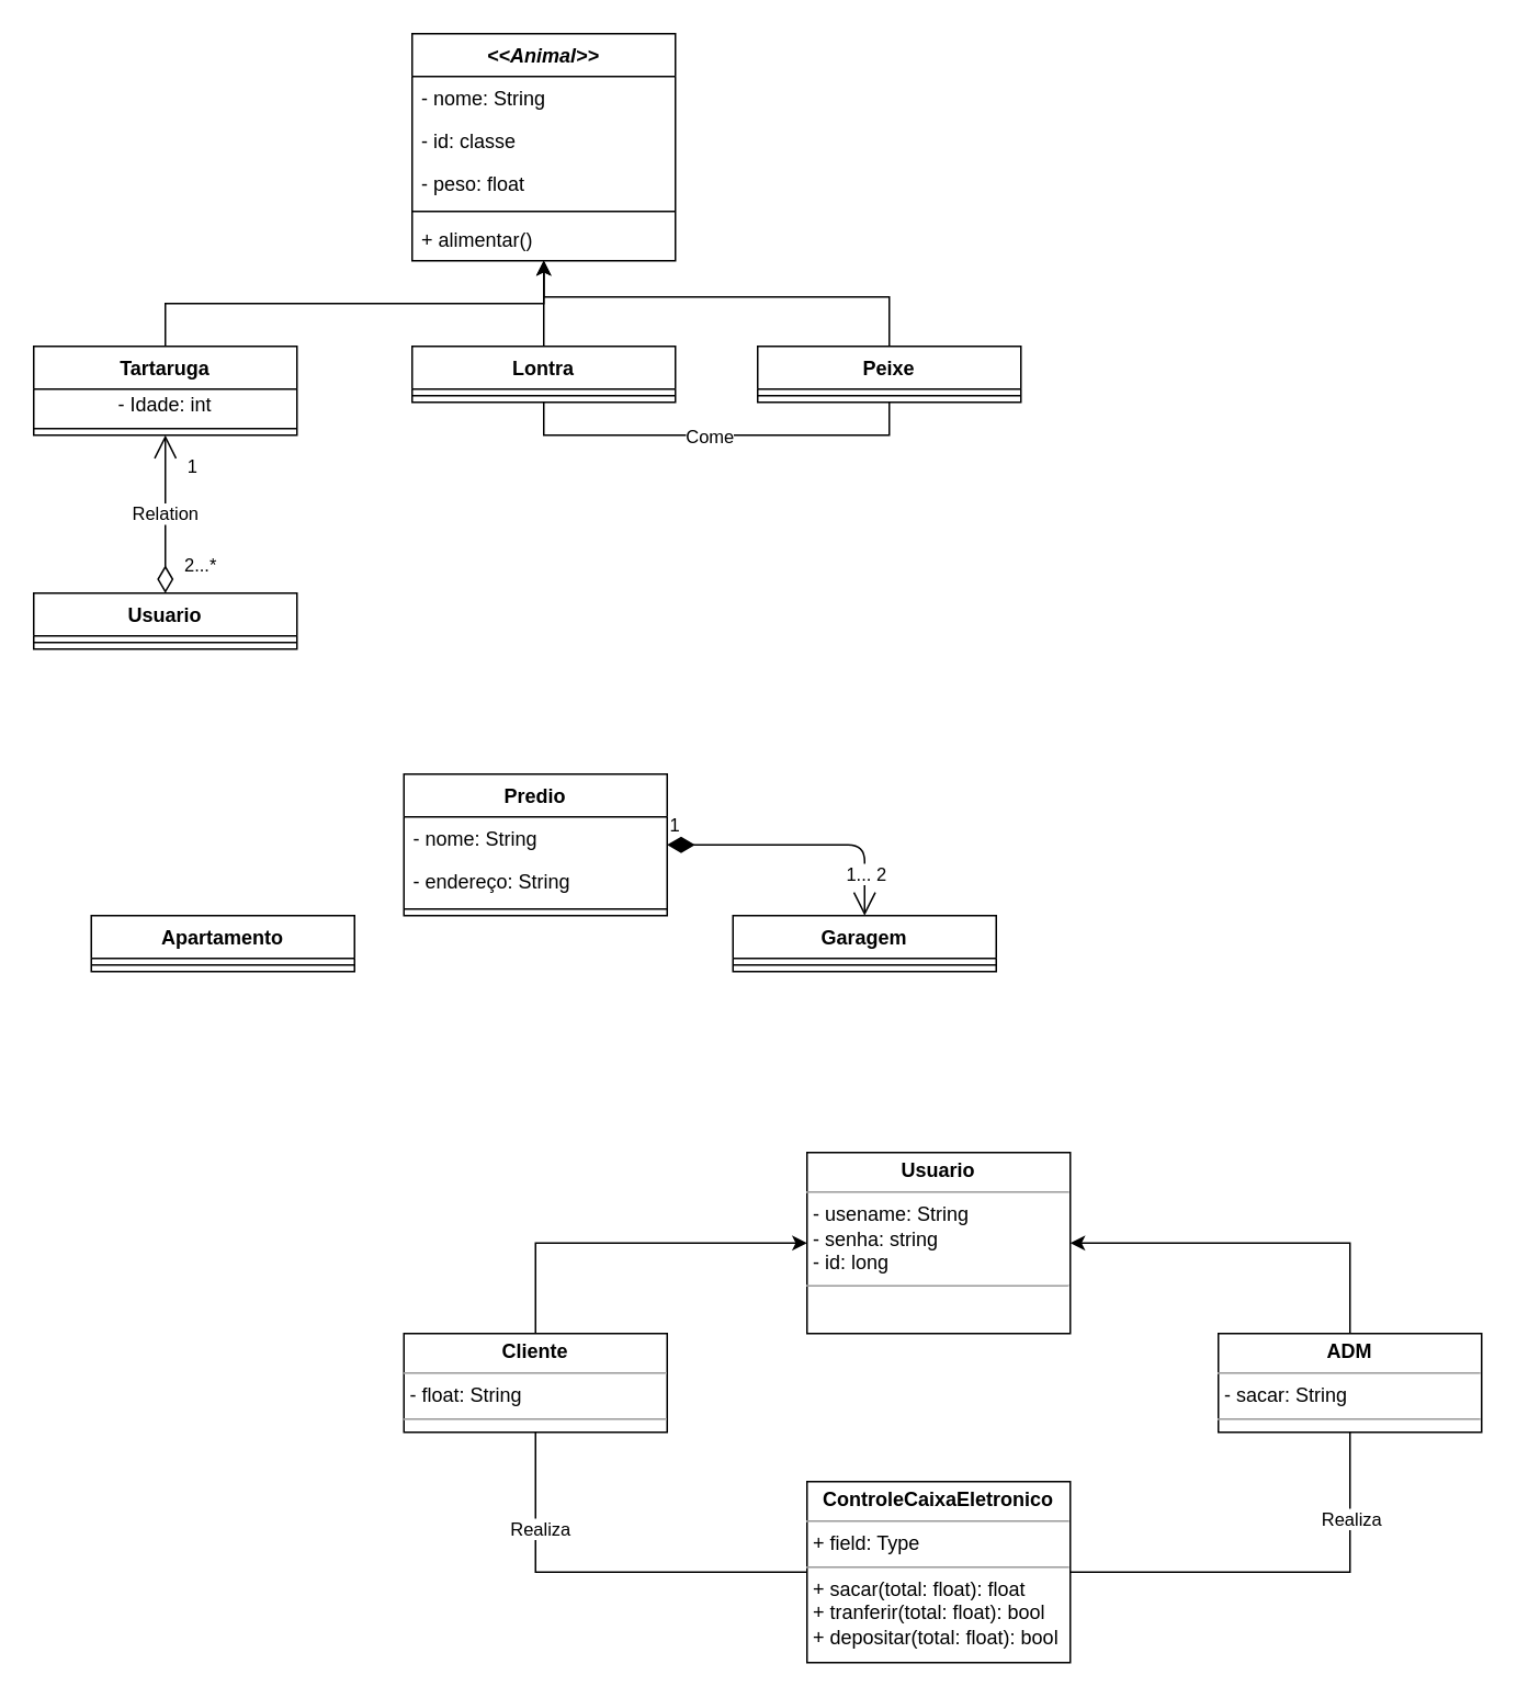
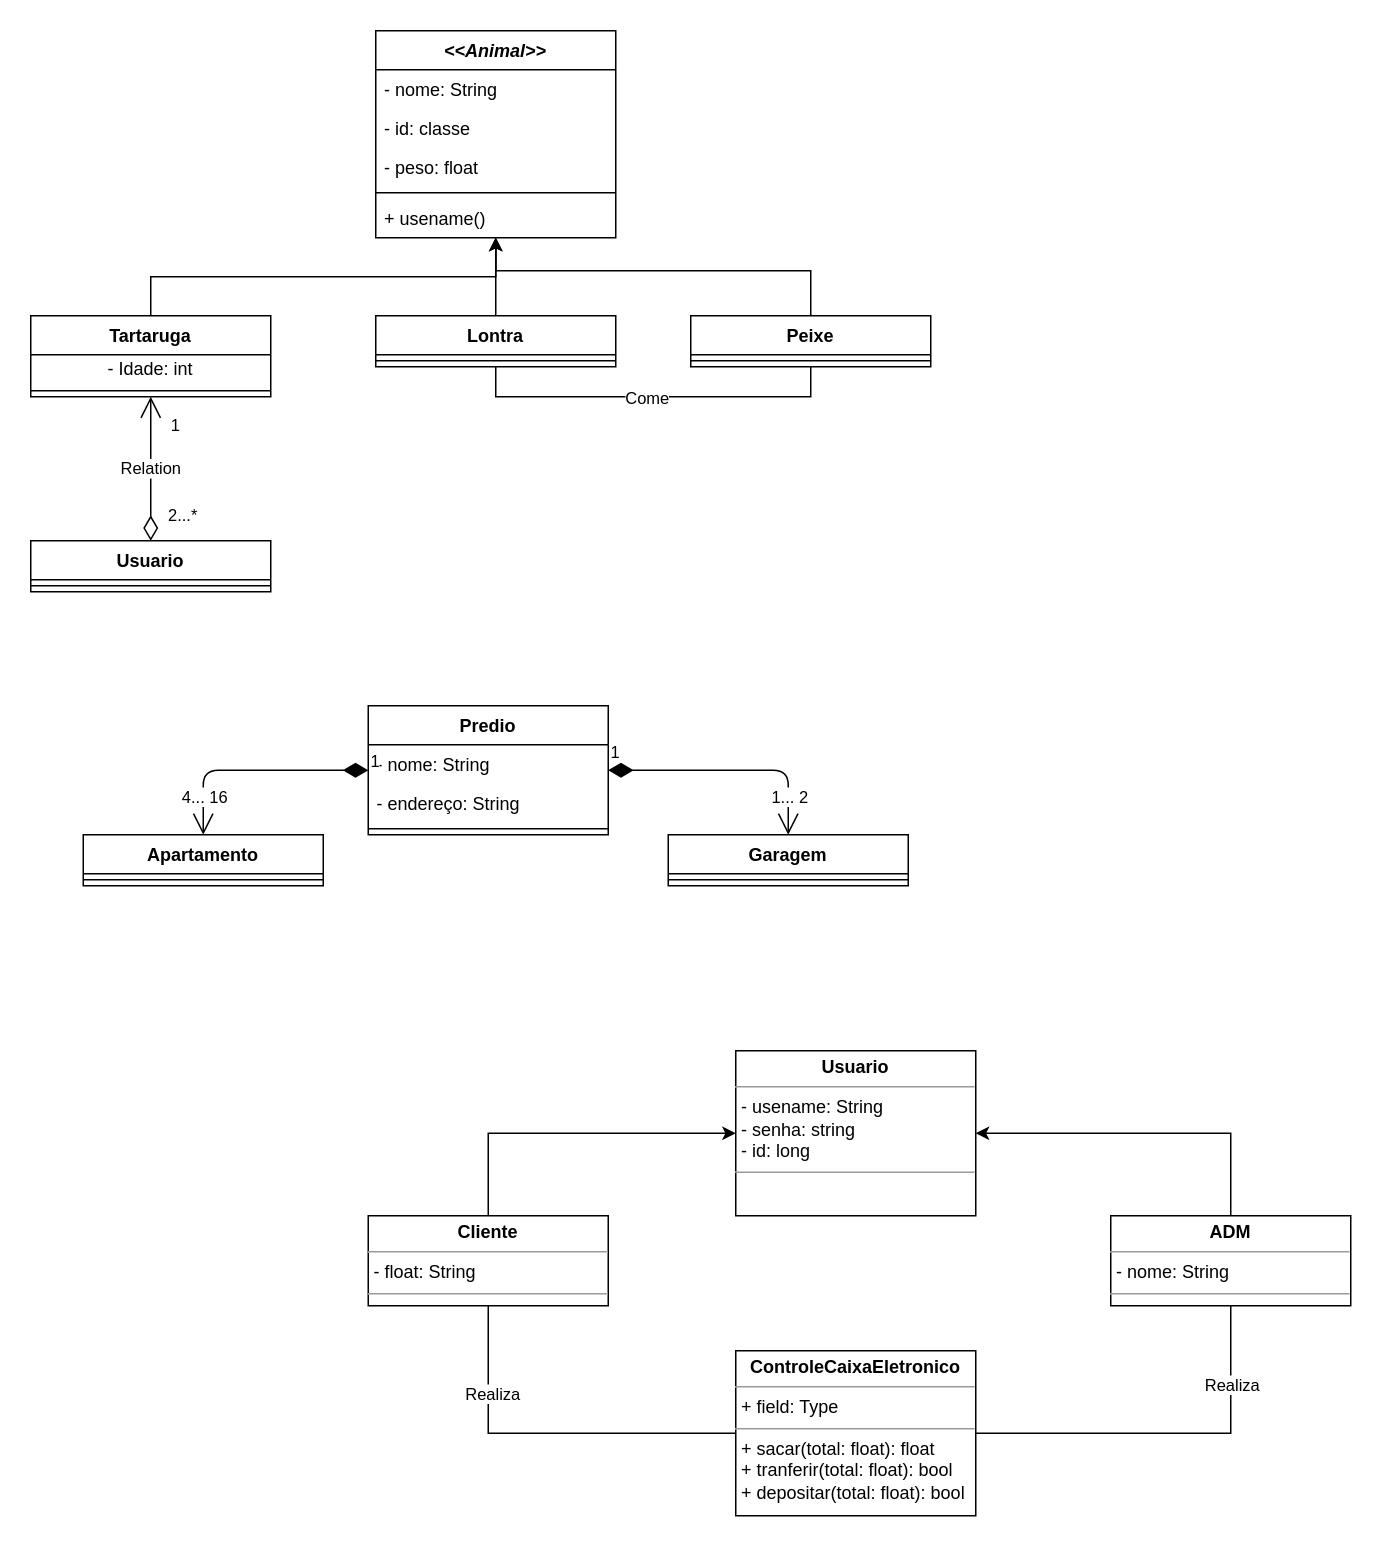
  <mxCell id="0" />
  <mxCell id="1" parent="0" />
  <mxCell id="2" value="&lt;&lt;Animal&gt;&gt;" style="swimlane;fontStyle=3;align=center;verticalAlign=top;childLayout=stackLayout;horizontal=1;startSize=26;horizontalStack=0;resizeParent=1;resizeParentMax=0;resizeLast=0;collapsible=1;marginBottom=0;fontFamily=Helvetica;" parent="1" vertex="1"><mxGeometry x="250" y="20" width="160" height="138" as="geometry"><mxRectangle x="290" y="160" width="70" height="26" as="alternateBounds" /></mxGeometry></mxCell>
  <mxCell id="3" value="- nome: String" style="text;strokeColor=none;fillColor=none;align=left;verticalAlign=top;spacingLeft=4;spacingRight=4;overflow=hidden;rotatable=0;points=[[0,0.5],[1,0.5]];portConstraint=eastwest;fontFamily=Helvetica;" parent="2" vertex="1"><mxGeometry y="26" width="160" height="26" as="geometry" /></mxCell>
  <mxCell id="4" value="- id: classe&#10;" style="text;strokeColor=none;fillColor=none;align=left;verticalAlign=top;spacingLeft=4;spacingRight=4;overflow=hidden;rotatable=0;points=[[0,0.5],[1,0.5]];portConstraint=eastwest;fontFamily=Helvetica;" parent="2" vertex="1"><mxGeometry y="52" width="160" height="26" as="geometry" /></mxCell>
  <mxCell id="5" value="- peso: float&#10;" style="text;strokeColor=none;fillColor=none;align=left;verticalAlign=top;spacingLeft=4;spacingRight=4;overflow=hidden;rotatable=0;points=[[0,0.5],[1,0.5]];portConstraint=eastwest;fontFamily=Helvetica;" parent="2" vertex="1"><mxGeometry y="78" width="160" height="26" as="geometry" /></mxCell>
  <mxCell id="6" value="" style="line;strokeWidth=1;fillColor=none;align=left;verticalAlign=middle;spacingTop=-1;spacingLeft=3;spacingRight=3;rotatable=0;labelPosition=right;points=[];portConstraint=eastwest;fontFamily=Helvetica;" parent="2" vertex="1"><mxGeometry y="104" width="160" height="8" as="geometry" /></mxCell>
- <mxCell id="7" value="+ alimentar()" style="text;strokeColor=none;fillColor=none;align=left;verticalAlign=top;spacingLeft=4;spacingRight=4;overflow=hidden;rotatable=0;points=[[0,0.5],[1,0.5]];portConstraint=eastwest;fontFamily=Helvetica;" parent="2" vertex="1"><mxGeometry y="112" width="160" height="26" as="geometry" /></mxCell>
+ <mxCell id="7" value="+ usename()" style="text;strokeColor=none;fillColor=none;align=left;verticalAlign=top;spacingLeft=4;spacingRight=4;overflow=hidden;rotatable=0;points=[[0,0.5],[1,0.5]];portConstraint=eastwest;fontFamily=Helvetica;" parent="2" vertex="1"><mxGeometry y="112" width="160" height="26" as="geometry" /></mxCell>
  <mxCell id="8" style="edgeStyle=orthogonalEdgeStyle;rounded=0;orthogonalLoop=1;jettySize=auto;html=1;fontFamily=Helvetica;exitX=0.5;exitY=0;exitDx=0;exitDy=0;" parent="1" source="9" target="2" edge="1"><mxGeometry relative="1" as="geometry" /></mxCell>
  <mxCell id="9" value="Tartaruga" style="swimlane;fontStyle=1;align=center;verticalAlign=top;childLayout=stackLayout;horizontal=1;startSize=26;horizontalStack=0;resizeParent=1;resizeParentMax=0;resizeLast=0;collapsible=1;marginBottom=0;fontFamily=Helvetica;" parent="1" vertex="1"><mxGeometry x="20" y="210" width="160" height="54" as="geometry"><mxRectangle x="290" y="160" width="70" height="26" as="alternateBounds" /></mxGeometry></mxCell>
  <mxCell id="10" value="- Idade: int" style="text;html=1;strokeColor=none;fillColor=none;align=center;verticalAlign=middle;whiteSpace=wrap;rounded=0;fontFamily=Helvetica;" parent="9" vertex="1"><mxGeometry y="26" width="160" height="20" as="geometry" /></mxCell>
  <mxCell id="11" value="" style="line;strokeWidth=1;fillColor=none;align=left;verticalAlign=middle;spacingTop=-1;spacingLeft=3;spacingRight=3;rotatable=0;labelPosition=right;points=[];portConstraint=eastwest;fontFamily=Helvetica;" parent="9" vertex="1"><mxGeometry y="46" width="160" height="8" as="geometry" /></mxCell>
  <mxCell id="12" style="edgeStyle=orthogonalEdgeStyle;rounded=0;orthogonalLoop=1;jettySize=auto;html=1;fontFamily=Helvetica;" parent="1" source="15" target="2" edge="1"><mxGeometry relative="1" as="geometry" /></mxCell>
  <mxCell id="13" style="edgeStyle=orthogonalEdgeStyle;rounded=0;orthogonalLoop=1;jettySize=auto;html=1;exitX=0.5;exitY=1;exitDx=0;exitDy=0;entryX=0.5;entryY=1;entryDx=0;entryDy=0;fontFamily=Helvetica;endArrow=none;endFill=0;" parent="1" source="15" target="18" edge="1"><mxGeometry relative="1" as="geometry" /></mxCell>
  <mxCell id="14" value="Come" style="edgeLabel;html=1;align=center;verticalAlign=middle;resizable=0;points=[];fontFamily=Helvetica;" parent="13" vertex="1" connectable="0"><mxGeometry x="0.105" y="1" relative="1" as="geometry"><mxPoint x="-18" y="1" as="offset" /></mxGeometry></mxCell>
  <mxCell id="15" value="Lontra" style="swimlane;fontStyle=1;align=center;verticalAlign=top;childLayout=stackLayout;horizontal=1;startSize=26;horizontalStack=0;resizeParent=1;resizeParentMax=0;resizeLast=0;collapsible=1;marginBottom=0;fontFamily=Helvetica;" parent="1" vertex="1"><mxGeometry x="250" y="210" width="160" height="34" as="geometry"><mxRectangle x="290" y="160" width="70" height="26" as="alternateBounds" /></mxGeometry></mxCell>
  <mxCell id="16" value="" style="line;strokeWidth=1;fillColor=none;align=left;verticalAlign=middle;spacingTop=-1;spacingLeft=3;spacingRight=3;rotatable=0;labelPosition=right;points=[];portConstraint=eastwest;fontFamily=Helvetica;" parent="15" vertex="1"><mxGeometry y="26" width="160" height="8" as="geometry" /></mxCell>
  <mxCell id="17" style="edgeStyle=orthogonalEdgeStyle;rounded=0;orthogonalLoop=1;jettySize=auto;html=1;fontFamily=Helvetica;" parent="1" source="18" target="2" edge="1"><mxGeometry relative="1" as="geometry"><Array as="points"><mxPoint x="540" y="180" /><mxPoint x="330" y="180" /></Array></mxGeometry></mxCell>
  <mxCell id="18" value="Peixe" style="swimlane;fontStyle=1;align=center;verticalAlign=top;childLayout=stackLayout;horizontal=1;startSize=26;horizontalStack=0;resizeParent=1;resizeParentMax=0;resizeLast=0;collapsible=1;marginBottom=0;fontFamily=Helvetica;" parent="1" vertex="1"><mxGeometry x="460" y="210" width="160" height="34" as="geometry"><mxRectangle x="290" y="160" width="70" height="26" as="alternateBounds" /></mxGeometry></mxCell>
  <mxCell id="19" value="" style="line;strokeWidth=1;fillColor=none;align=left;verticalAlign=middle;spacingTop=-1;spacingLeft=3;spacingRight=3;rotatable=0;labelPosition=right;points=[];portConstraint=eastwest;fontFamily=Helvetica;" parent="18" vertex="1"><mxGeometry y="26" width="160" height="8" as="geometry" /></mxCell>
  <mxCell id="20" value="Usuario" style="swimlane;fontStyle=1;align=center;verticalAlign=top;childLayout=stackLayout;horizontal=1;startSize=26;horizontalStack=0;resizeParent=1;resizeParentMax=0;resizeLast=0;collapsible=1;marginBottom=0;fontFamily=Helvetica;" parent="1" vertex="1"><mxGeometry x="20" y="360" width="160" height="34" as="geometry"><mxRectangle x="290" y="160" width="70" height="26" as="alternateBounds" /></mxGeometry></mxCell>
  <mxCell id="21" value="" style="line;strokeWidth=1;fillColor=none;align=left;verticalAlign=middle;spacingTop=-1;spacingLeft=3;spacingRight=3;rotatable=0;labelPosition=right;points=[];portConstraint=eastwest;fontFamily=Helvetica;" parent="20" vertex="1"><mxGeometry y="26" width="160" height="8" as="geometry" /></mxCell>
  <mxCell id="22" value="Relation" style="endArrow=open;html=1;endSize=12;startArrow=diamondThin;startSize=14;startFill=0;edgeStyle=orthogonalEdgeStyle;fontFamily=Helvetica;" parent="1" source="20" target="9" edge="1"><mxGeometry relative="1" as="geometry"><mxPoint x="214" y="310" as="sourcePoint" /><mxPoint x="374" y="310" as="targetPoint" /></mxGeometry></mxCell>
  <mxCell id="23" value="2...*" style="edgeLabel;resizable=0;html=1;align=left;verticalAlign=top;" parent="22" connectable="0" vertex="1"><mxGeometry x="-1" relative="1" as="geometry"><mxPoint x="10" y="-30" as="offset" /></mxGeometry></mxCell>
  <mxCell id="24" value="1" style="edgeLabel;resizable=0;html=1;align=right;verticalAlign=top;" parent="22" connectable="0" vertex="1"><mxGeometry x="1" relative="1" as="geometry"><mxPoint x="20" y="6" as="offset" /></mxGeometry></mxCell>
  <mxCell id="25" value="Predio" style="swimlane;fontStyle=1;align=center;verticalAlign=top;childLayout=stackLayout;horizontal=1;startSize=26;horizontalStack=0;resizeParent=1;resizeParentMax=0;resizeLast=0;collapsible=1;marginBottom=0;fontFamily=Helvetica;" parent="1" vertex="1"><mxGeometry x="245" y="470" width="160" height="86" as="geometry" /></mxCell>
  <mxCell id="26" value="- nome: String" style="text;strokeColor=none;fillColor=none;align=left;verticalAlign=top;spacingLeft=4;spacingRight=4;overflow=hidden;rotatable=0;points=[[0,0.5],[1,0.5]];portConstraint=eastwest;" parent="25" vertex="1"><mxGeometry y="26" width="160" height="26" as="geometry" /></mxCell>
  <mxCell id="27" value="- endereço: String" style="text;strokeColor=none;fillColor=none;align=left;verticalAlign=top;spacingLeft=4;spacingRight=4;overflow=hidden;rotatable=0;points=[[0,0.5],[1,0.5]];portConstraint=eastwest;" parent="25" vertex="1"><mxGeometry y="52" width="160" height="26" as="geometry" /></mxCell>
  <mxCell id="28" value="" style="line;strokeWidth=1;fillColor=none;align=left;verticalAlign=middle;spacingTop=-1;spacingLeft=3;spacingRight=3;rotatable=0;labelPosition=right;points=[];portConstraint=eastwest;" parent="25" vertex="1"><mxGeometry y="78" width="160" height="8" as="geometry" /></mxCell>
  <mxCell id="29" value="Apartamento" style="swimlane;fontStyle=1;align=center;verticalAlign=top;childLayout=stackLayout;horizontal=1;startSize=26;horizontalStack=0;resizeParent=1;resizeParentMax=0;resizeLast=0;collapsible=1;marginBottom=0;fontFamily=Helvetica;" parent="1" vertex="1"><mxGeometry x="55" y="556" width="160" height="34" as="geometry" /></mxCell>
  <mxCell id="30" value="" style="line;strokeWidth=1;fillColor=none;align=left;verticalAlign=middle;spacingTop=-1;spacingLeft=3;spacingRight=3;rotatable=0;labelPosition=right;points=[];portConstraint=eastwest;" parent="29" vertex="1"><mxGeometry y="26" width="160" height="8" as="geometry" /></mxCell>
  <mxCell id="31" value="Garagem" style="swimlane;fontStyle=1;align=center;verticalAlign=top;childLayout=stackLayout;horizontal=1;startSize=26;horizontalStack=0;resizeParent=1;resizeParentMax=0;resizeLast=0;collapsible=1;marginBottom=0;fontFamily=Helvetica;" parent="1" vertex="1"><mxGeometry x="445" y="556" width="160" height="34" as="geometry" /></mxCell>
  <mxCell id="32" value="" style="line;strokeWidth=1;fillColor=none;align=left;verticalAlign=middle;spacingTop=-1;spacingLeft=3;spacingRight=3;rotatable=0;labelPosition=right;points=[];portConstraint=eastwest;" parent="31" vertex="1"><mxGeometry y="26" width="160" height="8" as="geometry" /></mxCell>
  <mxCell id="33" value="1" style="endArrow=open;html=1;endSize=12;startArrow=diamondThin;startSize=14;startFill=1;edgeStyle=orthogonalEdgeStyle;align=left;verticalAlign=bottom;fontFamily=Helvetica;entryX=0.5;entryY=0;entryDx=0;entryDy=0;" parent="1" source="25" target="31" edge="1"><mxGeometry x="-1" y="3" relative="1" as="geometry"><mxPoint x="455" y="510" as="sourcePoint" /><mxPoint x="615" y="510" as="targetPoint" /></mxGeometry></mxCell>
  <mxCell id="34" value="1... 2" style="edgeLabel;html=1;align=center;verticalAlign=middle;resizable=0;points=[];fontFamily=Helvetica;rotation=0;" parent="33" vertex="1" connectable="0"><mxGeometry x="0.817" relative="1" as="geometry"><mxPoint y="-11" as="offset" /></mxGeometry></mxCell>
+ <mxCell id="35" value="1" style="endArrow=open;html=1;endSize=12;startArrow=diamondThin;startSize=14;startFill=1;edgeStyle=orthogonalEdgeStyle;align=left;verticalAlign=bottom;fontFamily=Helvetica;entryX=0.5;entryY=0;entryDx=0;entryDy=0;" parent="1" source="25" target="29" edge="1"><mxGeometry x="-1" y="3" relative="1" as="geometry"><mxPoint x="335" y="566" as="sourcePoint" /><mxPoint x="495" y="610" as="targetPoint" /></mxGeometry></mxCell>
+ <mxCell id="36" value="4... 16" style="edgeLabel;html=1;align=center;verticalAlign=middle;resizable=0;points=[];fontFamily=Helvetica;" parent="35" vertex="1" connectable="0"><mxGeometry x="0.793" y="-1" relative="1" as="geometry"><mxPoint x="1" y="-10" as="offset" /></mxGeometry></mxCell>
  <mxCell id="37" value="&lt;p style=&quot;margin: 0px ; margin-top: 4px ; text-align: center&quot;&gt;&lt;b&gt;Usuario&lt;/b&gt;&lt;/p&gt;&lt;hr size=&quot;1&quot;&gt;&lt;p style=&quot;margin: 0px ; margin-left: 4px&quot;&gt;- usename: String&lt;/p&gt;&lt;p style=&quot;margin: 0px ; margin-left: 4px&quot;&gt;- senha: string&lt;/p&gt;&lt;p style=&quot;margin: 0px ; margin-left: 4px&quot;&gt;- id: long&lt;/p&gt;&lt;hr size=&quot;1&quot;&gt;&lt;p style=&quot;margin: 0px ; margin-left: 4px&quot;&gt;&lt;br&gt;&lt;/p&gt;&lt;p style=&quot;margin: 0px ; margin-left: 4px&quot;&gt;&lt;br&gt;&lt;/p&gt;" style="verticalAlign=top;align=left;overflow=fill;fontSize=12;fontFamily=Helvetica;html=1;" vertex="1" parent="1"><mxGeometry x="490" y="700" width="160" height="110" as="geometry" /></mxCell>
  <mxCell id="38" style="edgeStyle=orthogonalEdgeStyle;rounded=0;orthogonalLoop=1;jettySize=auto;html=1;exitX=0.5;exitY=0;exitDx=0;exitDy=0;" edge="1" parent="1" source="39" target="37"><mxGeometry relative="1" as="geometry" /></mxCell>
  <mxCell id="39" value="&lt;p style=&quot;margin: 0px ; margin-top: 4px ; text-align: center&quot;&gt;&lt;b&gt;Cliente&lt;/b&gt;&lt;/p&gt;&lt;hr size=&quot;1&quot;&gt;&lt;p style=&quot;margin: 0px ; margin-left: 4px&quot;&gt;- float: String&lt;/p&gt;&lt;hr size=&quot;1&quot;&gt;&lt;p style=&quot;margin: 0px ; margin-left: 4px&quot;&gt;&lt;br&gt;&lt;/p&gt;&lt;p style=&quot;margin: 0px ; margin-left: 4px&quot;&gt;&lt;br&gt;&lt;/p&gt;" style="verticalAlign=top;align=left;overflow=fill;fontSize=12;fontFamily=Helvetica;html=1;" vertex="1" parent="1"><mxGeometry x="245" y="810" width="160" height="60" as="geometry" /></mxCell>
  <mxCell id="40" style="edgeStyle=orthogonalEdgeStyle;rounded=0;orthogonalLoop=1;jettySize=auto;html=1;entryX=1;entryY=0.5;entryDx=0;entryDy=0;" edge="1" parent="1" source="41" target="37"><mxGeometry relative="1" as="geometry"><Array as="points"><mxPoint x="820" y="755" /></Array></mxGeometry></mxCell>
- <mxCell id="41" value="&lt;p style=&quot;margin: 0px ; margin-top: 4px ; text-align: center&quot;&gt;&lt;b&gt;ADM&lt;/b&gt;&lt;/p&gt;&lt;hr size=&quot;1&quot;&gt;&lt;p style=&quot;margin: 0px ; margin-left: 4px&quot;&gt;- sacar: String&lt;/p&gt;&lt;hr size=&quot;1&quot;&gt;&lt;p style=&quot;margin: 0px ; margin-left: 4px&quot;&gt;&lt;br&gt;&lt;/p&gt;&lt;p style=&quot;margin: 0px ; margin-left: 4px&quot;&gt;&lt;br&gt;&lt;/p&gt;" style="verticalAlign=top;align=left;overflow=fill;fontSize=12;fontFamily=Helvetica;html=1;" vertex="1" parent="1"><mxGeometry x="740" y="810" width="160" height="60" as="geometry" /></mxCell>
+ <mxCell id="41" value="&lt;p style=&quot;margin: 0px ; margin-top: 4px ; text-align: center&quot;&gt;&lt;b&gt;ADM&lt;/b&gt;&lt;/p&gt;&lt;hr size=&quot;1&quot;&gt;&lt;p style=&quot;margin: 0px ; margin-left: 4px&quot;&gt;- nome: String&lt;/p&gt;&lt;hr size=&quot;1&quot;&gt;&lt;p style=&quot;margin: 0px ; margin-left: 4px&quot;&gt;&lt;br&gt;&lt;/p&gt;&lt;p style=&quot;margin: 0px ; margin-left: 4px&quot;&gt;&lt;br&gt;&lt;/p&gt;" style="verticalAlign=top;align=left;overflow=fill;fontSize=12;fontFamily=Helvetica;html=1;" vertex="1" parent="1"><mxGeometry x="740" y="810" width="160" height="60" as="geometry" /></mxCell>
  <mxCell id="42" style="edgeStyle=orthogonalEdgeStyle;rounded=0;orthogonalLoop=1;jettySize=auto;html=1;exitX=0;exitY=0.5;exitDx=0;exitDy=0;endArrow=none;endFill=0;" edge="1" parent="1" source="46" target="39"><mxGeometry relative="1" as="geometry" /></mxCell>
  <mxCell id="43" value="Realiza" style="edgeLabel;html=1;align=center;verticalAlign=middle;resizable=0;points=[];" vertex="1" connectable="0" parent="42"><mxGeometry x="0.535" y="-2" relative="1" as="geometry"><mxPoint as="offset" /></mxGeometry></mxCell>
  <mxCell id="44" style="edgeStyle=orthogonalEdgeStyle;rounded=0;orthogonalLoop=1;jettySize=auto;html=1;exitX=1;exitY=0.5;exitDx=0;exitDy=0;entryX=0.5;entryY=1;entryDx=0;entryDy=0;endArrow=none;endFill=0;" edge="1" parent="1" source="46" target="41"><mxGeometry relative="1" as="geometry" /></mxCell>
  <mxCell id="45" value="Realiza" style="edgeLabel;html=1;align=center;verticalAlign=middle;resizable=0;points=[];" vertex="1" connectable="0" parent="44"><mxGeometry x="0.593" relative="1" as="geometry"><mxPoint as="offset" /></mxGeometry></mxCell>
  <mxCell id="46" value="&lt;p style=&quot;margin: 0px ; margin-top: 4px ; text-align: center&quot;&gt;&lt;b&gt;ControleCaixaEletronico&lt;/b&gt;&lt;/p&gt;&lt;hr size=&quot;1&quot;&gt;&lt;p style=&quot;margin: 0px ; margin-left: 4px&quot;&gt;+ field: Type&lt;/p&gt;&lt;hr size=&quot;1&quot;&gt;&lt;p style=&quot;margin: 0px ; margin-left: 4px&quot;&gt;+ sacar(total: float): float&lt;/p&gt;&lt;p style=&quot;margin: 0px ; margin-left: 4px&quot;&gt;+ tranferir(total: float): bool&lt;/p&gt;&lt;p style=&quot;margin: 0px ; margin-left: 4px&quot;&gt;+ depositar(total: float): bool&lt;br&gt;&lt;/p&gt;" style="verticalAlign=top;align=left;overflow=fill;fontSize=12;fontFamily=Helvetica;html=1;" vertex="1" parent="1"><mxGeometry x="490" y="900" width="160" height="110" as="geometry" /></mxCell>
